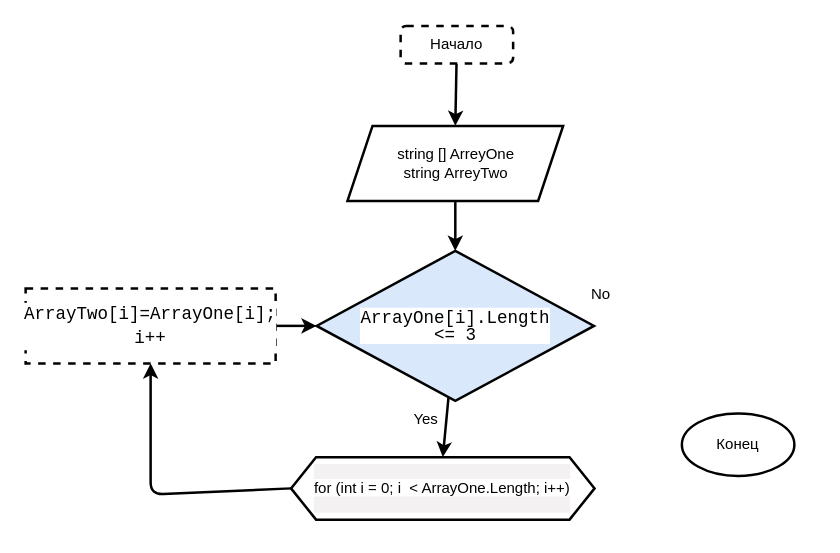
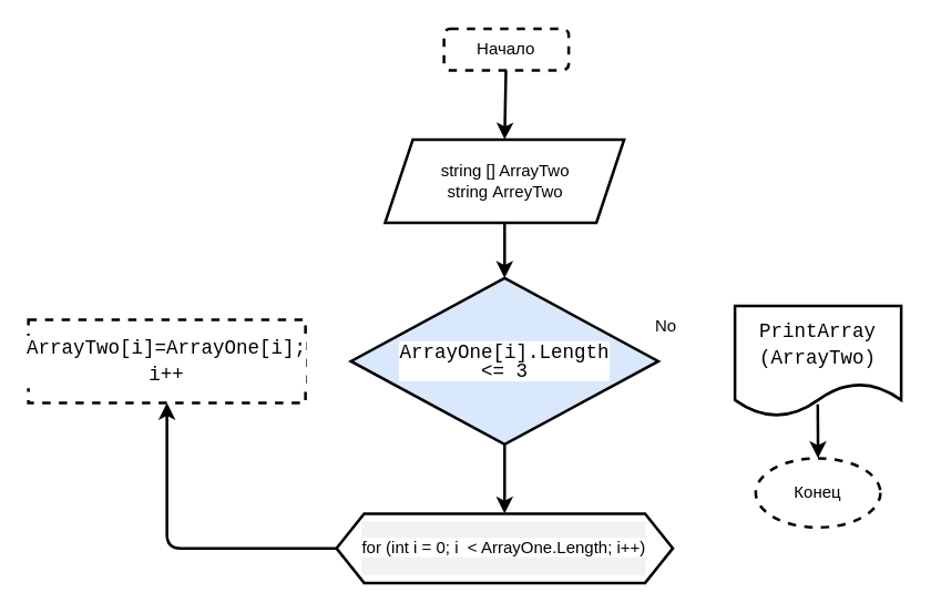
  <mxCell id="0" />
  <mxCell id="1" parent="0" />
  <mxCell id="2" style="edgeStyle=none;html=1;entryX=0.5;entryY=0;entryDx=0;entryDy=0;fontColor=#000000;strokeColor=#000000;strokeWidth=2;" edge="1" parent="1" source="3" target="5"><mxGeometry relative="1" as="geometry" /></mxCell>
  <mxCell id="3" value="&lt;font style=&quot;background-color: rgb(255, 255, 255);&quot; color=&quot;#000000&quot;&gt;Начало&lt;/font&gt;" style="rounded=1;whiteSpace=wrap;html=1;strokeWidth=2;strokeColor=#000000;fillColor=#FFFFFF;dashed=1;" vertex="1" parent="1"><mxGeometry x="320" y="20" width="90" height="30" as="geometry" /></mxCell>
  <mxCell id="4" style="edgeStyle=none;html=1;entryX=0.5;entryY=0;entryDx=0;entryDy=0;strokeColor=#000000;strokeWidth=2;fontFamily=Helvetica;fontSize=12;fontColor=#000000;" edge="1" parent="1" source="5" target="9"><mxGeometry relative="1" as="geometry" /></mxCell>
- <mxCell id="5" value="string [] ArreyOne&lt;br&gt;string&amp;nbsp;ArreyTwo" style="shape=parallelogram;perimeter=parallelogramPerimeter;whiteSpace=wrap;html=1;fixedSize=1;labelBackgroundColor=#FFFFFF;strokeColor=#000000;strokeWidth=2;fontColor=#000000;fillColor=#FFFFFF;" vertex="1" parent="1"><mxGeometry x="277.5" y="100" width="172.5" height="60" as="geometry" /></mxCell>
+ <mxCell id="5" value="string [] ArrayTwo&lt;br&gt;string&amp;nbsp;ArreyTwo" style="shape=parallelogram;perimeter=parallelogramPerimeter;whiteSpace=wrap;html=1;fixedSize=1;labelBackgroundColor=#FFFFFF;strokeColor=#000000;strokeWidth=2;fontColor=#000000;fillColor=#FFFFFF;" vertex="1" parent="1"><mxGeometry x="277.5" y="100" width="172.5" height="60" as="geometry" /></mxCell>
  <mxCell id="6" style="edgeStyle=none;html=1;entryX=0.5;entryY=1;entryDx=0;entryDy=0;strokeColor=#000000;strokeWidth=2;fontFamily=Helvetica;fontSize=12;fontColor=#000000;exitX=0;exitY=0.5;exitDx=0;exitDy=0;" edge="1" parent="1" source="7" target="11"><mxGeometry relative="1" as="geometry"><Array as="points"><mxPoint x="120" y="395" /></Array></mxGeometry></mxCell>
- <mxCell id="7" value="&lt;p style=&quot;line-height: 116%;&quot;&gt;&lt;/p&gt;&lt;p style=&quot;line-height: 118%;&quot;&gt;&lt;font style=&quot;font-size: 12px; background-color: rgb(255, 255, 255);&quot; color=&quot;#000000&quot;&gt;for (int i = 0; i &amp;nbsp;&amp;lt; ArrayOne.Length; i++)&lt;/font&gt;&lt;/p&gt;&lt;p&gt;&lt;/p&gt;" style="shape=hexagon;perimeter=hexagonPerimeter2;whiteSpace=wrap;html=1;fixedSize=1;labelBackgroundColor=#f3f1f1;strokeColor=#000000;strokeWidth=2;fontColor=#080808;fillColor=#FFFFFF;" vertex="1" parent="1"><mxGeometry x="232.34" y="365" width="242.81" height="50" as="geometry" /></mxCell>
+ <mxCell id="7" value="&lt;p style=&quot;line-height: 116%;&quot;&gt;&lt;/p&gt;&lt;p style=&quot;line-height: 118%;&quot;&gt;&lt;font style=&quot;font-size: 12px; background-color: rgb(255, 255, 255);&quot; color=&quot;#000000&quot;&gt;for (int i = 0; i &amp;nbsp;&amp;lt; ArrayOne.Length; i++)&lt;/font&gt;&lt;/p&gt;&lt;p&gt;&lt;/p&gt;" style="shape=hexagon;perimeter=hexagonPerimeter2;whiteSpace=wrap;html=1;fixedSize=1;labelBackgroundColor=#f3f1f1;strokeColor=#000000;strokeWidth=2;fontColor=#080808;fillColor=#FFFFFF;" vertex="1" parent="1"><mxGeometry x="242.34" y="370" width="242.81" height="50" as="geometry" /></mxCell>
  <mxCell id="8" style="edgeStyle=none;html=1;entryX=0.5;entryY=0;entryDx=0;entryDy=0;strokeColor=#000000;strokeWidth=2;fontFamily=Helvetica;fontSize=12;fontColor=#000000;" edge="1" parent="1" source="9" target="7"><mxGeometry relative="1" as="geometry" /></mxCell>
  <mxCell id="9" value="&lt;div style=&quot;font-family: Consolas, &amp;quot;Courier New&amp;quot;, monospace; font-size: 14px; line-height: 100%;&quot;&gt;&lt;span style=&quot;background-color: rgb(255, 255, 255);&quot;&gt;ArrayOne[i].Length&lt;/span&gt;&lt;/div&gt;&lt;div style=&quot;font-family: Consolas, &amp;quot;Courier New&amp;quot;, monospace; font-size: 14px; line-height: 100%;&quot;&gt;&amp;lt;=&amp;nbsp;3&lt;/div&gt;" style="rhombus;whiteSpace=wrap;html=1;labelBackgroundColor=#FFFFFF;strokeColor=#000000;strokeWidth=2;fontFamily=Helvetica;fontSize=12;fontColor=#000000;fillColor=#dae8fc;" vertex="1" parent="1"><mxGeometry x="252.82" y="200" width="221.87" height="120" as="geometry" /></mxCell>
- <mxCell id="10" style="edgeStyle=none;html=1;entryX=0;entryY=0.5;entryDx=0;entryDy=0;strokeColor=#000000;strokeWidth=2;fontFamily=Helvetica;fontSize=12;fontColor=#000000;" edge="1" parent="1" source="11" target="9"><mxGeometry relative="1" as="geometry" /></mxCell>
  <mxCell id="11" value="&lt;div style=&quot;font-family: Consolas, &amp;quot;Courier New&amp;quot;, monospace; font-size: 14px; line-height: 19px;&quot;&gt;&lt;span style=&quot;background-color: rgb(255, 255, 255);&quot;&gt;ArrayTwo[i]=ArrayOne[i];&lt;/span&gt;&lt;/div&gt;&lt;div style=&quot;font-family: Consolas, &amp;quot;Courier New&amp;quot;, monospace; font-size: 14px; line-height: 19px;&quot;&gt;&lt;span style=&quot;background-color: rgb(255, 255, 255);&quot;&gt;i++&lt;/span&gt;&lt;/div&gt;" style="rounded=0;whiteSpace=wrap;html=1;labelBackgroundColor=#FFFFFF;strokeColor=#000000;strokeWidth=2;fontFamily=Helvetica;fontSize=12;fontColor=#000000;fillColor=#FFFFFF;dashed=1;" vertex="1" parent="1"><mxGeometry x="20" y="230" width="200" height="60" as="geometry" /></mxCell>
- <mxCell id="12" value="Yes" style="text;html=1;align=center;verticalAlign=middle;resizable=0;points=[];autosize=1;strokeColor=none;fillColor=none;fontSize=12;fontFamily=Helvetica;fontColor=#000000;" vertex="1" parent="1"><mxGeometry x="320" y="320" width="40" height="30" as="geometry" /></mxCell>
  <mxCell id="13" value="No" style="text;html=1;align=center;verticalAlign=middle;resizable=0;points=[];autosize=1;strokeColor=none;fillColor=none;fontSize=12;fontFamily=Helvetica;fontColor=#000000;" vertex="1" parent="1"><mxGeometry x="460" y="220" width="40" height="30" as="geometry" /></mxCell>
- <mxCell id="16" value="Конец" style="ellipse;whiteSpace=wrap;html=1;labelBackgroundColor=#FFFFFF;strokeColor=#000000;strokeWidth=2;fontFamily=Helvetica;fontSize=12;fontColor=#000000;fillColor=#FFFFFF;" vertex="1" parent="1"><mxGeometry x="545" y="330" width="90" height="50" as="geometry" /></mxCell>
+ <mxCell id="14" style="edgeStyle=none;html=1;entryX=0.5;entryY=0;entryDx=0;entryDy=0;strokeColor=#000000;strokeWidth=2;fontFamily=Helvetica;fontSize=12;fontColor=#000000;exitX=0.498;exitY=0.888;exitDx=0;exitDy=0;exitPerimeter=0;" edge="1" parent="1" source="15" target="16"><mxGeometry relative="1" as="geometry" /></mxCell>
+ <mxCell id="15" value="&lt;div style=&quot;font-family: Consolas, &amp;quot;Courier New&amp;quot;, monospace; font-size: 14px; line-height: 19px;&quot;&gt;&lt;span style=&quot;background-color: rgb(255, 255, 255);&quot;&gt;PrintArray&lt;/span&gt;&lt;/div&gt;&lt;div style=&quot;font-family: Consolas, &amp;quot;Courier New&amp;quot;, monospace; font-size: 14px; line-height: 19px;&quot;&gt;&lt;span style=&quot;background-color: rgb(255, 255, 255);&quot;&gt;(ArrayTwo)&lt;/span&gt;&lt;/div&gt;" style="shape=document;whiteSpace=wrap;html=1;boundedLbl=1;labelBackgroundColor=#FFFFFF;strokeColor=#000000;strokeWidth=2;fontFamily=Helvetica;fontSize=12;fontColor=#000000;fillColor=#FFFFFF;" vertex="1" parent="1"><mxGeometry x="530" y="220" width="120" height="80" as="geometry" /></mxCell>
+ <mxCell id="16" value="Конец" style="ellipse;whiteSpace=wrap;html=1;labelBackgroundColor=#FFFFFF;strokeColor=#000000;strokeWidth=2;fontFamily=Helvetica;fontSize=12;fontColor=#000000;fillColor=#FFFFFF;dashed=1;" vertex="1" parent="1"><mxGeometry x="545" y="330" width="90" height="50" as="geometry" /></mxCell>
